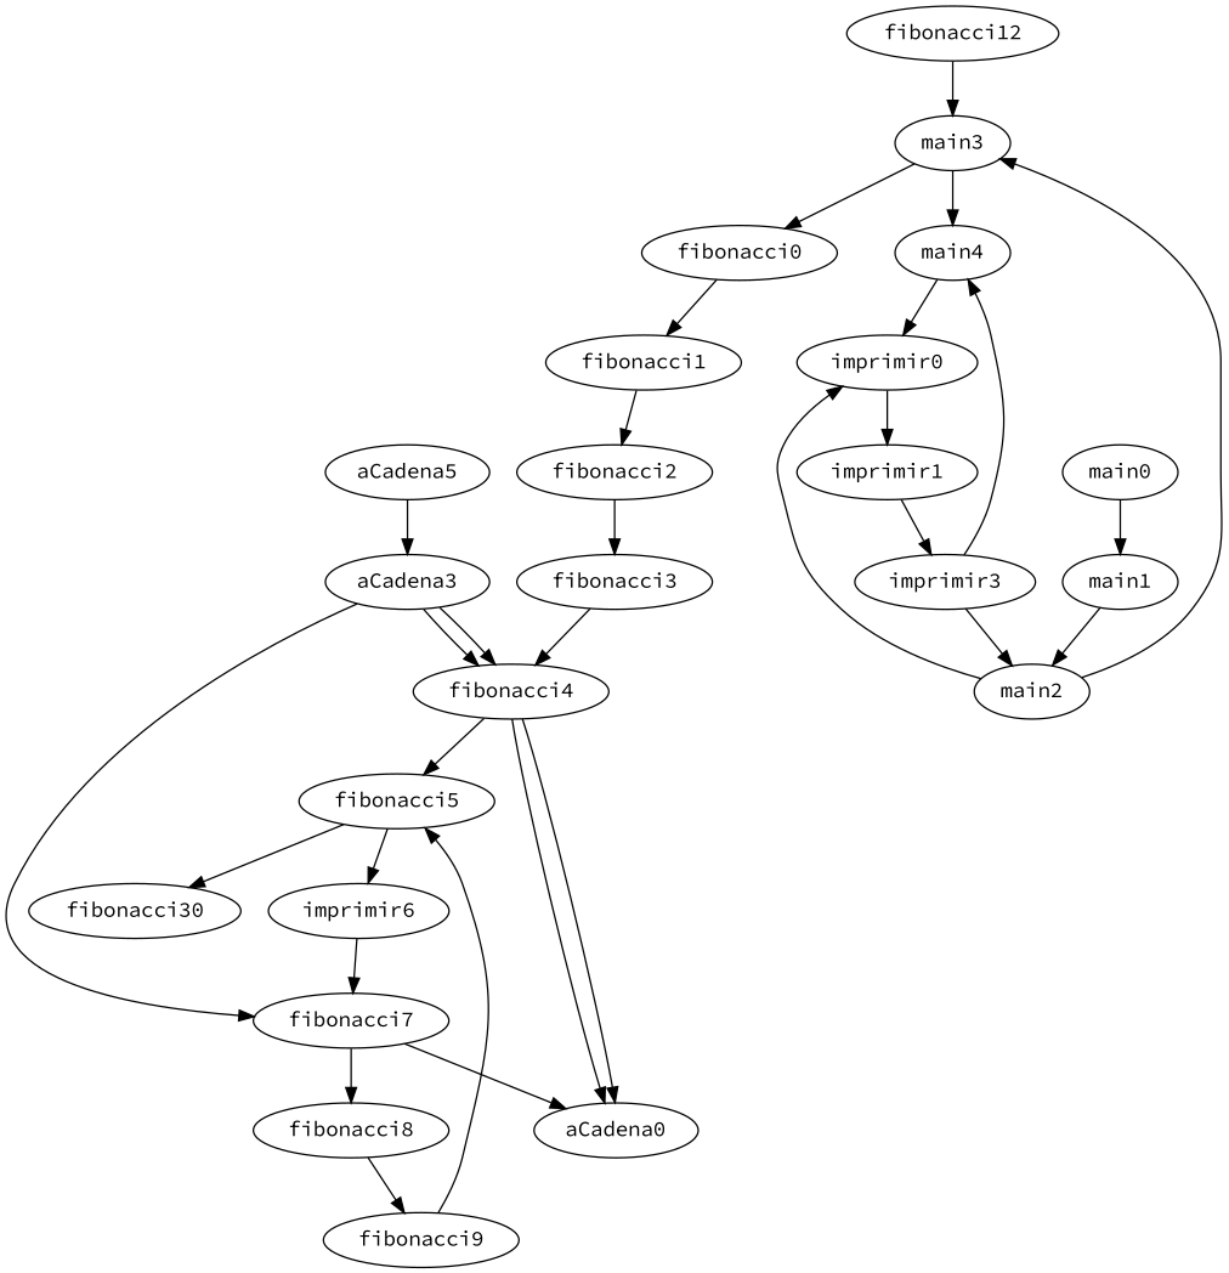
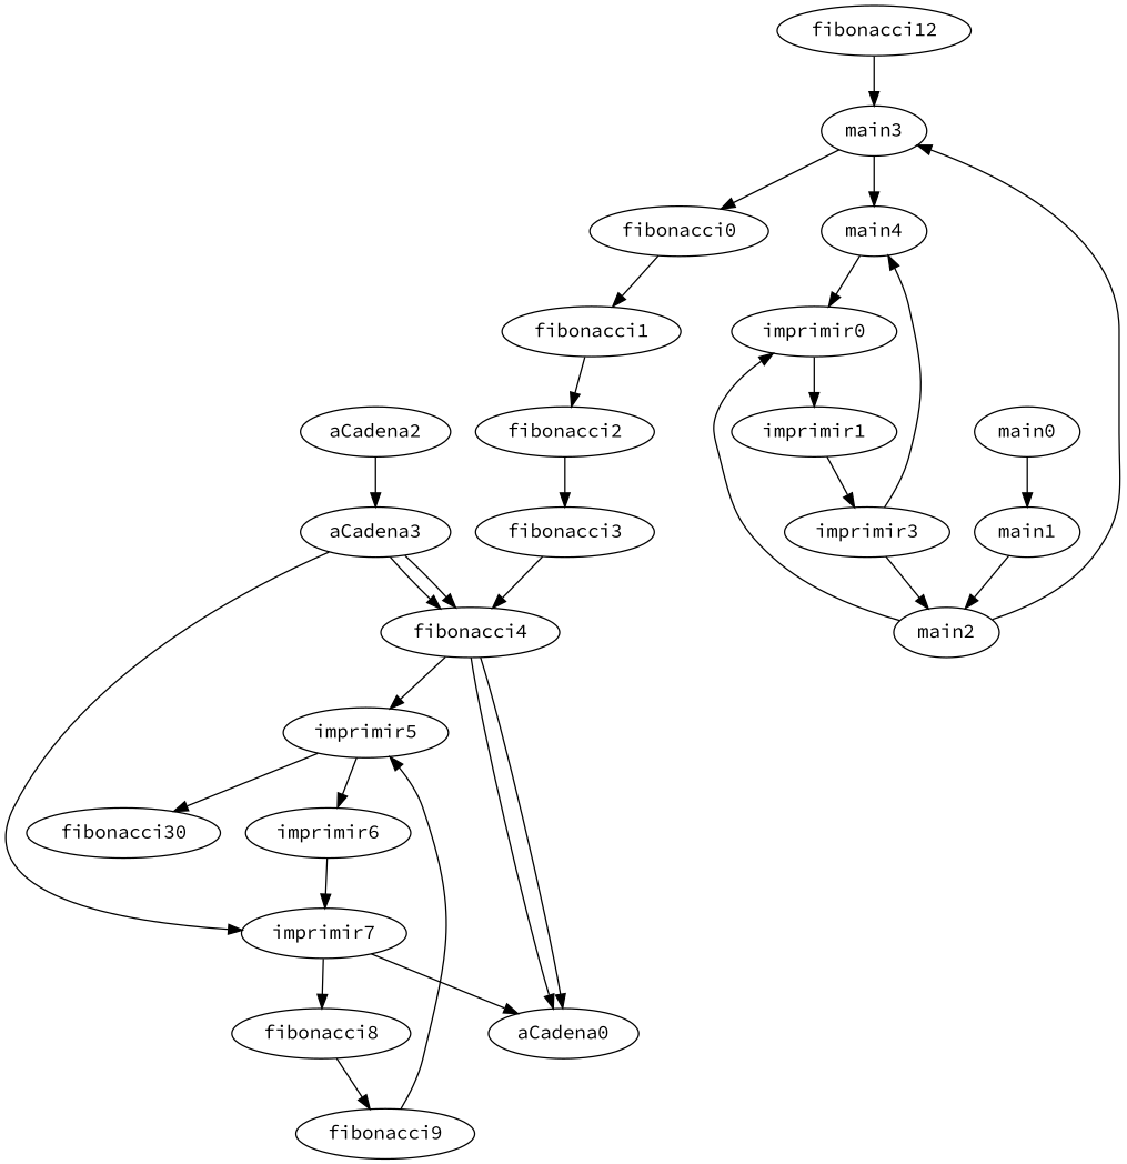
  digraph {
    fontname="Source Code Pro"
    node [fontname="Source Code Pro"]
    edge [fontname="Source Code Pro"]
    fibonacci0
    fibonacci1
    fibonacci2
    fibonacci3
    fibonacci4
-   fibonacci5
+   fibonacci5 [label=imprimir5]
    n7 [label=imprimir6]
    n8 [label=fibonacci30]
-   fibonacci7
+   fibonacci7 [label=imprimir7]
    fibonacci8
    fibonacci9
    fibonacci12
    aCadena0
-   aCadena2 [label=aCadena5]
+   aCadena2
    aCadena3
    main0
    main1
    main2
    main3
    main4
    imprimir0
    imprimir1
    n23 [label=imprimir3]
    subgraph sub_1 {
      fibonacci0
      fibonacci1
      fibonacci2
      fibonacci3
      fibonacci4
      fibonacci5
      n7
      n8
      fibonacci7
      fibonacci8
      fibonacci9
      fibonacci12
    }
    subgraph sub_2 {
      aCadena0
      aCadena2
      aCadena3
    }
    subgraph sub_3 {
      main0
      main1
      main2
      main3
      main4
    }
    subgraph sub_4 {
      imprimir0
      imprimir1
      n23
    }
    fibonacci0 -> fibonacci1
    fibonacci1 -> fibonacci2
    fibonacci2 -> fibonacci3
    fibonacci3 -> fibonacci4
    fibonacci4 -> fibonacci5
    fibonacci4 -> aCadena0
    fibonacci4 -> aCadena0
    fibonacci5 -> n7
    fibonacci5 -> n8
    n7 -> fibonacci7
    fibonacci7 -> fibonacci8
    fibonacci7 -> aCadena0
    fibonacci8 -> fibonacci9
    fibonacci9 -> fibonacci5
    fibonacci12 -> main3
    aCadena2 -> aCadena3
    aCadena3 -> fibonacci4
    aCadena3 -> fibonacci4
    aCadena3 -> fibonacci7
    main0 -> main1
    main1 -> main2
    main2 -> main3
    main2 -> imprimir0
    main3 -> fibonacci0
    main3 -> main4
    main4 -> imprimir0
    imprimir0 -> imprimir1
    imprimir1 -> n23
    n23 -> main2
    n23 -> main4
  }
